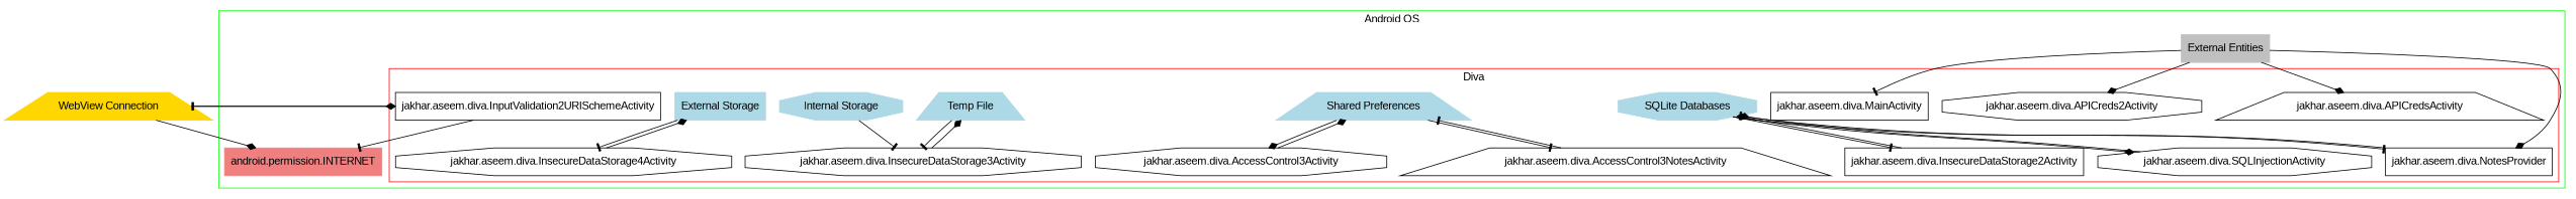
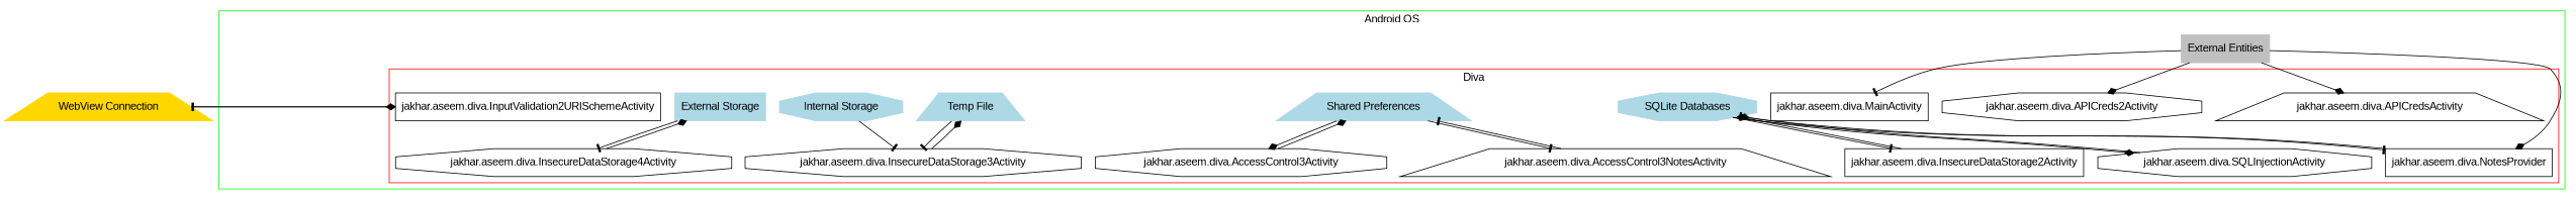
  digraph {
    fontname="Liberation Sans"
    rankdir=TD
    node [fontname="Liberation Sans" shape=octagon]
    edge [arrowhead=diamond fontname="Liberation Sans"]
    "jakhar.aseem.diva.APICredsActivity" [shape=trapezium]
    "jakhar.aseem.diva.APICreds2Activity"
    "jakhar.aseem.diva.MainActivity" [shape=box]
    "SQLite Databases" [color=lightblue style=filled]
    "jakhar.aseem.diva.NotesProvider" [shape=box]
    "jakhar.aseem.diva.InputValidation2URISchemeActivity" [shape=box]
    "Shared Preferences" [color=lightblue shape=trapezium style=filled]
    "jakhar.aseem.diva.AccessControl3NotesActivity" [shape=trapezium]
    "jakhar.aseem.diva.AccessControl3Activity"
    "jakhar.aseem.diva.InsecureDataStorage2Activity" [shape=box]
    "jakhar.aseem.diva.SQLInjectionActivity"
    "Temp File" [color=lightblue shape=trapezium style=filled]
    "jakhar.aseem.diva.InsecureDataStorage3Activity"
    "Internal Storage" [color=lightblue style=filled]
    "External Storage" [color=lightblue shape=box style=filled]
    "jakhar.aseem.diva.InsecureDataStorage4Activity"
    "External Entities" [color=gray shape=box style=filled]
-   "android.permission.INTERNET" [color=lightcoral shape=box style=filled]
    "WebView Connection" [color=gold1 shape=trapezium style=filled]
    subgraph cluster_1 {
      color=green
      label="Android OS"
      "External Entities"
-     "android.permission.INTERNET"
      subgraph cluster_2 {
        color=red
        label=Diva
        "jakhar.aseem.diva.APICredsActivity"
        "jakhar.aseem.diva.APICreds2Activity"
        "jakhar.aseem.diva.MainActivity"
        "SQLite Databases"
        "jakhar.aseem.diva.NotesProvider"
        "jakhar.aseem.diva.InputValidation2URISchemeActivity"
        "Shared Preferences"
        "jakhar.aseem.diva.AccessControl3NotesActivity"
        "jakhar.aseem.diva.AccessControl3Activity"
        "jakhar.aseem.diva.InsecureDataStorage2Activity"
        "jakhar.aseem.diva.SQLInjectionActivity"
        "Temp File"
        "jakhar.aseem.diva.InsecureDataStorage3Activity"
        "Internal Storage"
        "External Storage"
        "jakhar.aseem.diva.InsecureDataStorage4Activity"
      }
    }
    "SQLite Databases" -> "jakhar.aseem.diva.NotesProvider" [arrowhead=tee]
    "SQLite Databases" -> "jakhar.aseem.diva.InsecureDataStorage2Activity" [arrowhead=tee]
    "SQLite Databases" -> "jakhar.aseem.diva.SQLInjectionActivity"
    "jakhar.aseem.diva.NotesProvider" -> "SQLite Databases" [arrowhead=tee]
-   "jakhar.aseem.diva.InputValidation2URISchemeActivity" -> "android.permission.INTERNET" [arrowhead=tee]
    "jakhar.aseem.diva.InputValidation2URISchemeActivity" -> "WebView Connection" [arrowhead=tee]
    "Shared Preferences" -> "jakhar.aseem.diva.AccessControl3NotesActivity" [arrowhead=tee]
    "Shared Preferences" -> "jakhar.aseem.diva.AccessControl3Activity"
    "jakhar.aseem.diva.AccessControl3NotesActivity" -> "Shared Preferences" [arrowhead=tee]
    "jakhar.aseem.diva.AccessControl3Activity" -> "Shared Preferences"
    "jakhar.aseem.diva.InsecureDataStorage2Activity" -> "SQLite Databases"
    "jakhar.aseem.diva.SQLInjectionActivity" -> "SQLite Databases"
    "Temp File" -> "jakhar.aseem.diva.InsecureDataStorage3Activity" [arrowhead=tee]
    "jakhar.aseem.diva.InsecureDataStorage3Activity" -> "Temp File"
    "Internal Storage" -> "jakhar.aseem.diva.InsecureDataStorage3Activity" [arrowhead=tee]
    "External Storage" -> "jakhar.aseem.diva.InsecureDataStorage4Activity" [arrowhead=tee]
    "jakhar.aseem.diva.InsecureDataStorage4Activity" -> "External Storage"
    "External Entities" -> "jakhar.aseem.diva.APICredsActivity"
    "External Entities" -> "jakhar.aseem.diva.APICreds2Activity"
    "External Entities" -> "jakhar.aseem.diva.MainActivity" [arrowhead=tee]
    "External Entities" -> "jakhar.aseem.diva.NotesProvider"
    "WebView Connection" -> "jakhar.aseem.diva.InputValidation2URISchemeActivity"
-   "WebView Connection" -> "android.permission.INTERNET"
  }
